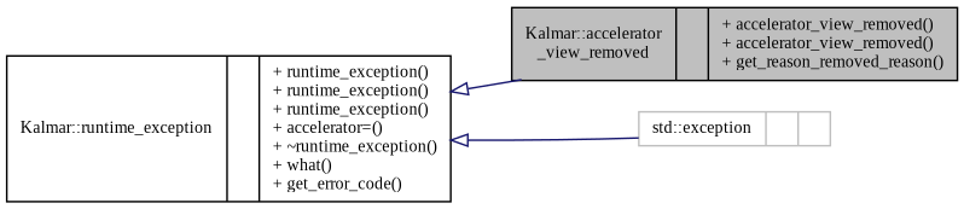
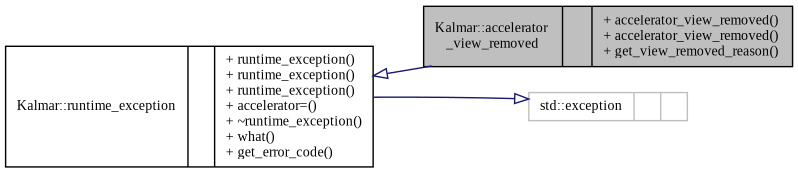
  digraph {
    fontname="Liberation Serif"
    rankdir=LR
    node [color=black fillcolor=white fontname="Liberation Serif" fontsize=10 shape=record style=filled]
    edge [arrowtail=onormal color=midnightblue dir=back fontname="Liberation Serif" fontsize=10 labelfontname=Helvetica labelfontsize=10 style=solid]
-   n1 [fillcolor=grey75 fontcolor=black height=0.2 label="{Kalmar::accelerator\l_view_removed\n||+ accelerator_view_removed()\l+ accelerator_view_removed()\l+ get_reason_removed_reason()\l}" width=0.4]
+   n1 [fillcolor=grey75 fontcolor=black height=0.2 label="{Kalmar::accelerator\l_view_removed\n||+ accelerator_view_removed()\l+ accelerator_view_removed()\l+ get_view_removed_reason()\l}" width=0.4]
    n2 [height=0.2 label="{Kalmar::runtime_exception\n||+ runtime_exception()\l+ runtime_exception()\l+ runtime_exception()\l+ accelerator=()\l+ ~runtime_exception()\l+ what()\l+ get_error_code()\l}" width=0.4]
    n3 [color=grey75 height=0.2 label="{std::exception\n||}" width=0.4]
    n2 -> n1
-   n2 -> n3
+   n3 -> n2
  }
